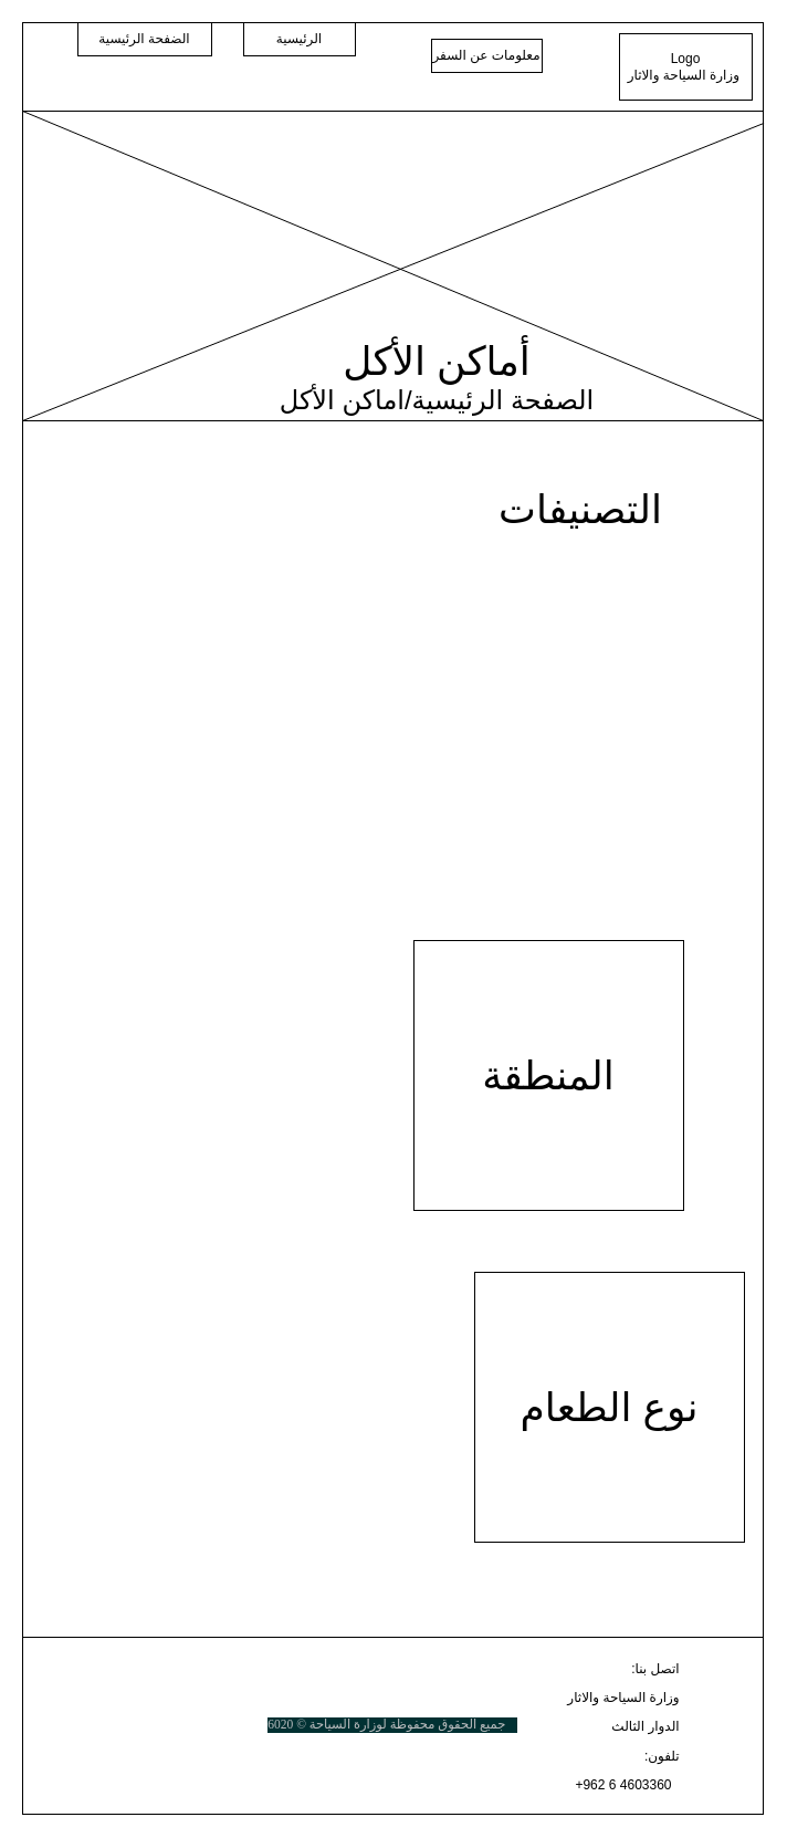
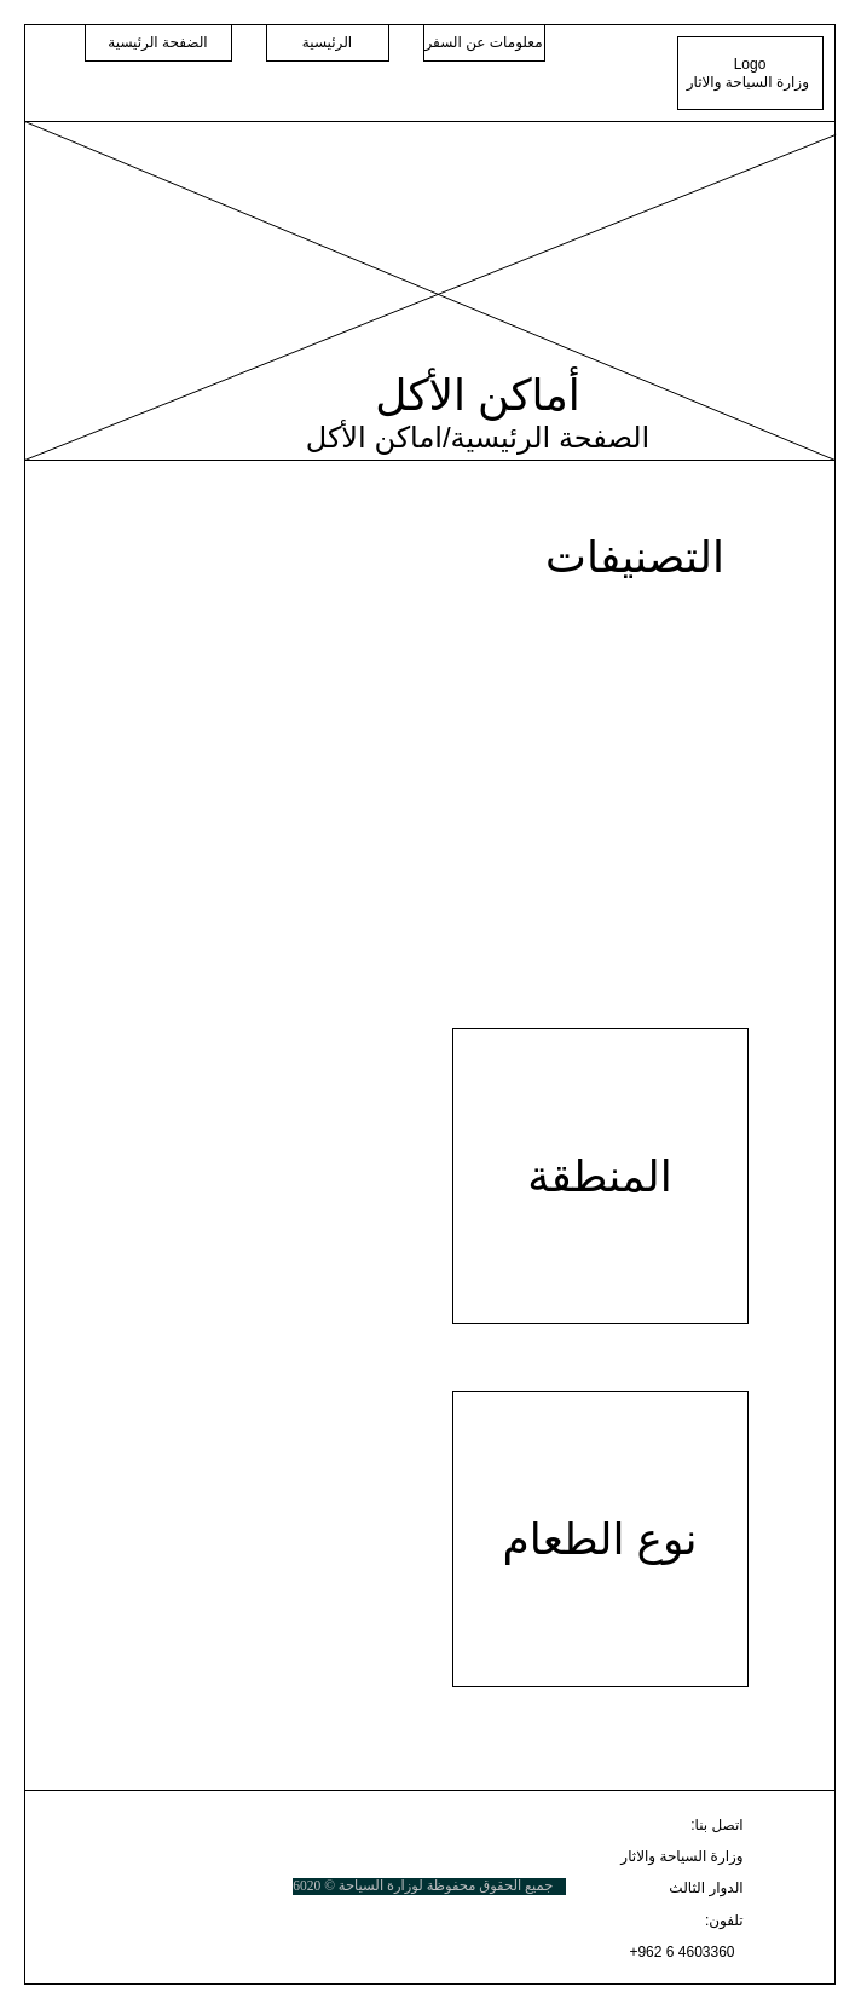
  <mxCell id="0" />
  <mxCell id="1" parent="0" />
  <mxCell id="2" value="" style="rounded=0;whiteSpace=wrap;html=1;fontStyle=1" parent="1" vertex="1"><mxGeometry x="20" y="20" width="670" height="1620" as="geometry" /></mxCell>
  <mxCell id="3" value="" style="rounded=0;whiteSpace=wrap;html=1;" parent="1" vertex="1"><mxGeometry x="20" y="20" width="670" height="80" as="geometry" /></mxCell>
  <mxCell id="4" value="الضفحة الرئيسية" style="rounded=0;whiteSpace=wrap;html=1;" parent="1" vertex="1"><mxGeometry x="70" y="20" width="121" height="30" as="geometry" /></mxCell>
- <mxCell id="5" value="معلومات عن السفر" style="rounded=0;whiteSpace=wrap;html=1;" parent="1" vertex="1"><mxGeometry x="390" y="35" width="100" height="30" as="geometry" /></mxCell>
+ <mxCell id="5" value="معلومات عن السفر" style="rounded=0;whiteSpace=wrap;html=1;" parent="1" vertex="1"><mxGeometry x="350" y="20" width="100" height="30" as="geometry" /></mxCell>
  <mxCell id="6" value="الرئيسية" style="rounded=0;whiteSpace=wrap;html=1;" parent="1" vertex="1"><mxGeometry x="220" y="20" width="101" height="30" as="geometry" /></mxCell>
  <mxCell id="7" value="Logo&lt;br&gt;وزارة السياحة والاثار&amp;nbsp;" style="whiteSpace=wrap;html=1;rounded=0;" parent="1" vertex="1"><mxGeometry x="560" y="30" width="120" height="60" as="geometry" /></mxCell>
  <mxCell id="8" value="&lt;div class=&quot;sct-copyright&quot; style=&quot;box-sizing: border-box ; color: rgb(189 , 190 , 192) ; float: right ; padding-left: 0px ; padding-right: 0.9em ; font-family: &amp;#34;newfont&amp;#34; ; font-size: 11.52px ; text-align: left ; background-color: rgb(1 , 49 , 51)&quot;&gt;جميع الحقوق محفوظة لوزارة السياحة ©&amp;nbsp;6020&lt;/div&gt;&lt;div&gt;&lt;br&gt;&lt;/div&gt;" style="rounded=0;whiteSpace=wrap;html=1;" parent="1" vertex="1"><mxGeometry x="20" y="1480" width="670" height="160" as="geometry" /></mxCell>
  <mxCell id="9" value="&lt;p class=&quot;MsoNormal&quot; align=&quot;right&quot; style=&quot;text-align: right&quot;&gt;&lt;span lang=&quot;AR-SA&quot; dir=&quot;RTL&quot; style=&quot;font-family: &amp;#34;arial&amp;#34; , sans-serif&quot;&gt;&lt;span style=&quot;background-color: rgb(255 , 255 , 255)&quot;&gt;اتصل بنا:&lt;/span&gt;&lt;span style=&quot;background-color: yellow&quot;&gt;&lt;/span&gt;&lt;/span&gt;&lt;/p&gt;&lt;p class=&quot;MsoNormal&quot; align=&quot;right&quot; style=&quot;text-align: right&quot;&gt;&lt;span lang=&quot;AR-SA&quot; dir=&quot;RTL&quot; style=&quot;font-family: &amp;#34;arial&amp;#34; , sans-serif&quot;&gt;&lt;span style=&quot;background-color: rgb(255 , 255 , 255)&quot;&gt;وزارة السياحة والاثار&lt;/span&gt;&lt;/span&gt;&lt;/p&gt;&lt;p class=&quot;MsoNormal&quot; align=&quot;right&quot; style=&quot;text-align: right&quot;&gt;&lt;span lang=&quot;AR-SA&quot; dir=&quot;RTL&quot; style=&quot;font-family: &amp;#34;arial&amp;#34; , sans-serif&quot;&gt;&lt;span style=&quot;background-color: rgb(255 , 255 , 255)&quot;&gt;الدوار الثالث&amp;nbsp;&lt;/span&gt;&lt;/span&gt;&lt;/p&gt;&lt;p class=&quot;MsoNormal&quot; align=&quot;right&quot; style=&quot;text-align: right&quot;&gt;&lt;span lang=&quot;AR-SA&quot; dir=&quot;RTL&quot; style=&quot;font-family: &amp;#34;arial&amp;#34; , sans-serif&quot;&gt;&lt;span style=&quot;background-color: rgb(255 , 255 , 255)&quot;&gt;تلفون:&lt;/span&gt;&lt;/span&gt;&lt;/p&gt;&lt;span style=&quot;line-height: 107% ; font-family: &amp;#34;arial&amp;#34; , sans-serif&quot;&gt;&lt;font style=&quot;font-size: 12px&quot;&gt;+962 6 4603360&lt;/font&gt;&lt;/span&gt;" style="text;html=1;strokeColor=none;fillColor=none;align=center;verticalAlign=middle;whiteSpace=wrap;rounded=0;" parent="1" vertex="1"><mxGeometry x="484" y="1490" width="160" height="130" as="geometry" /></mxCell>
  <mxCell id="10" value="" style="rounded=0;whiteSpace=wrap;html=1;" parent="1" vertex="1"><mxGeometry x="20" y="100" width="670" height="280" as="geometry" /></mxCell>
  <mxCell id="11" value="&lt;font&gt;&lt;font style=&quot;font-size: 36px&quot;&gt;أماكن الأكل&lt;/font&gt;&lt;br&gt;&lt;font style=&quot;font-size: 24px&quot;&gt;الصفحة الرئيسية/اماكن الأكل&lt;/font&gt;&lt;/font&gt;&lt;font&gt;&lt;br&gt;&lt;/font&gt;" style="text;html=1;strokeColor=none;fillColor=none;align=center;verticalAlign=middle;whiteSpace=wrap;rounded=0;" parent="1" vertex="1"><mxGeometry x="250" y="300" width="290" height="80" as="geometry" /></mxCell>
  <mxCell id="12" value="" style="endArrow=none;html=1;exitX=0;exitY=1;exitDx=0;exitDy=0;entryX=1.001;entryY=0.039;entryDx=0;entryDy=0;entryPerimeter=0;" parent="1" source="10" target="10" edge="1"><mxGeometry width="50" height="50" relative="1" as="geometry"><mxPoint x="310" y="290" as="sourcePoint" /><mxPoint x="360" y="240" as="targetPoint" /></mxGeometry></mxCell>
  <mxCell id="13" value="" style="endArrow=none;html=1;entryX=0;entryY=0;entryDx=0;entryDy=0;exitX=1;exitY=1;exitDx=0;exitDy=0;" parent="1" source="10" target="10" edge="1"><mxGeometry width="50" height="50" relative="1" as="geometry"><mxPoint x="310" y="350" as="sourcePoint" /><mxPoint x="360" y="300" as="targetPoint" /></mxGeometry></mxCell>
  <mxCell id="14" value="&lt;font&gt;&lt;span style=&quot;font-size: 36px&quot;&gt;التصنيفات&lt;/span&gt;&lt;br&gt;&lt;/font&gt;" style="text;html=1;strokeColor=none;fillColor=none;align=center;verticalAlign=middle;whiteSpace=wrap;rounded=0;" parent="1" vertex="1"><mxGeometry x="380" y="420" width="290" height="80" as="geometry" /></mxCell>
  <mxCell id="15" value="&lt;font style=&quot;font-size: 36px&quot;&gt;المنطقة&lt;/font&gt;&lt;span style=&quot;color: rgba(0 , 0 , 0 , 0) ; font-family: monospace ; font-size: 0px&quot;&gt;%3CmxGraphModel%3E%3Croot%3E%3CmxCell%20id%3D%220%22%2F%3E%3CmxCell%20id%3D%221%22%20parent%3D%220%22%2F%3E%3CmxCell%20id%3D%222%22%20value%3D%22%26lt%3Bfont%20style%3D%26quot%3Bfont-size%3A%2036px%26quot%3B%26gt%3B%D8%A7%D9%84%D9%85%D8%B7%D8%A8%D8%AE%26lt%3B%2Ffont%26gt%3B%22%20style%3D%22whiteSpace%3Dwrap%3Bhtml%3D1%3Baspect%3Dfixed%3B%22%20vertex%3D%221%22%20parent%3D%221%22%3E%3CmxGeometry%20x%3D%22440%22%20y%3D%22370%22%20width%3D%22244%22%20height%3D%22244%22%20as%3D%22geometry%22%2F%3E%3C%2FmxCell%3E%3C%2Froot%3E%3C%2FmxGraphModel%3E&lt;/span&gt;" style="whiteSpace=wrap;html=1;aspect=fixed;" parent="1" vertex="1"><mxGeometry x="374" y="850" width="244" height="244" as="geometry" /></mxCell>
- <mxCell id="16" value="&lt;font style=&quot;font-size: 36px&quot;&gt;نوع الطعام&lt;/font&gt;" style="whiteSpace=wrap;html=1;aspect=fixed;" parent="1" vertex="1"><mxGeometry x="429" y="1150" width="244" height="244" as="geometry" /></mxCell>
+ <mxCell id="16" value="&lt;font style=&quot;font-size: 36px&quot;&gt;نوع الطعام&lt;/font&gt;" style="whiteSpace=wrap;html=1;aspect=fixed;" parent="1" vertex="1"><mxGeometry x="374" y="1150" width="244" height="244" as="geometry" /></mxCell>
